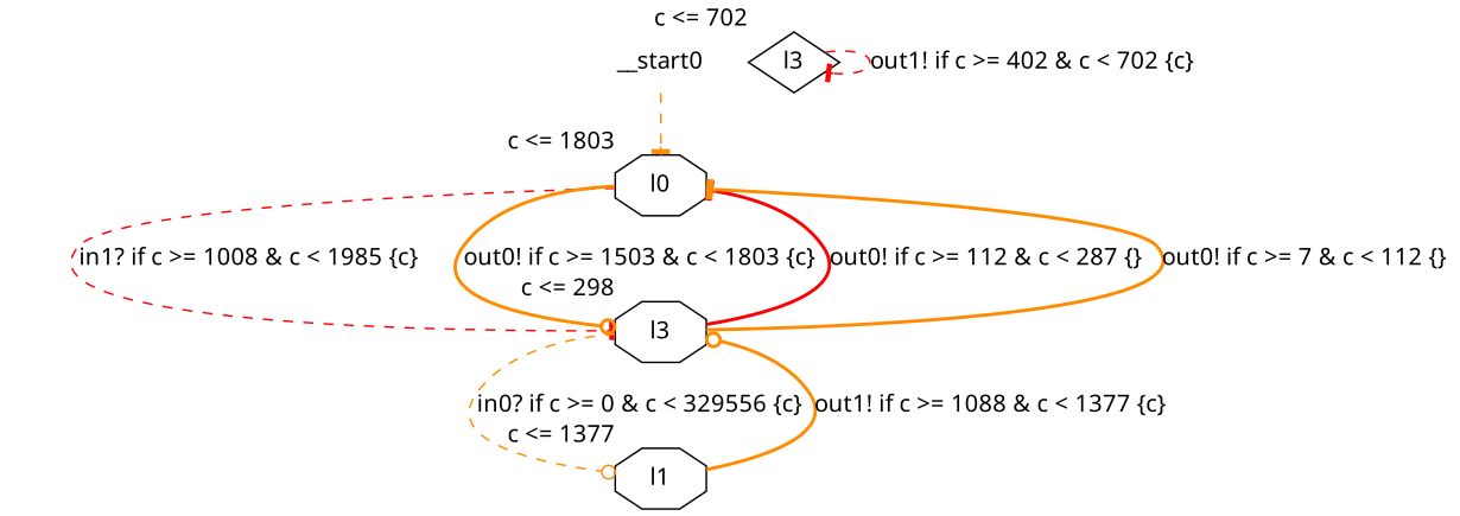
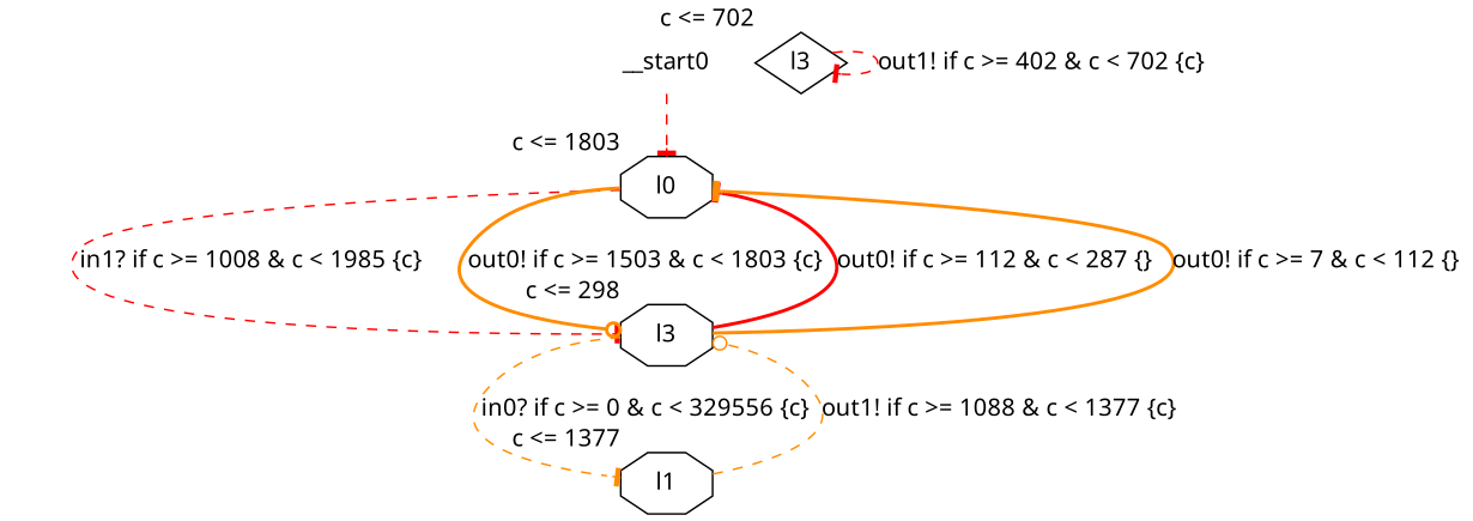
  digraph {
    fontname="Noto Sans"
    node [fontname="Noto Sans" shape=octagon margin=0]
    edge [arrowhead=tee color=darkorange fontname="Noto Sans" style=dashed]
    __start0 [shape=none margin=""]
    n2 [label=l0 xlabel="c <= 1803"]
    n3 [label=l3 xlabel="c <= 298"]
    n4 [label=l1 xlabel="c <= 1377"]
    n5 [label=l3 shape=diamond xlabel="c <= 702"]
-   __start0 -> n2
+   __start0 -> n2 [color=red]
    n2 -> n3 [color=red label="in1? if c >= 1008 & c < 1985 {c} "]
    n2 -> n3 [arrowhead=odot label="out0! if c >= 1503 & c < 1803 {c} " style=bold]
    n3 -> n2 [color=red label="out0! if c >= 112 & c < 287 {} " style=bold]
    n3 -> n2 [label="out0! if c >= 7 & c < 112 {} " style=bold]
-   n3 -> n4 [arrowhead=odot label="in0? if c >= 0 & c < 329556 {c} "]
-   n4 -> n3 [arrowhead=odot label="out1! if c >= 1088 & c < 1377 {c} " style=bold]
+   n3 -> n4 [label="in0? if c >= 0 & c < 329556 {c} "]
+   n4 -> n3 [arrowhead=odot label="out1! if c >= 1088 & c < 1377 {c} "]
    n5 -> n5 [color=red label="out1! if c >= 402 & c < 702 {c} "]
  }
